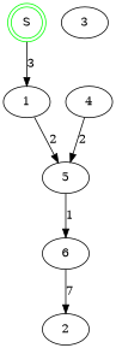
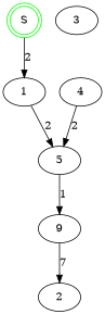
  digraph {
    rankdir=TB
    n1 [color=green label=S shape=doublecircle]
    1
    5
    3
    4
-   6
+   6 [label=9]
    2
-   n1 -> 1 [label=3]
+   n1 -> 1 [label=2]
    1 -> 5 [label=2]
    5 -> 6 [label=1]
    4 -> 5 [label=2]
    6 -> 2 [label=7]
  }
